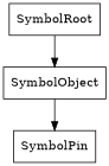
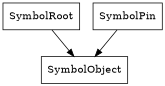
  digraph {
    node [shape=rectangle]
    SymbolRoot
    SymbolObject
    SymbolPin
    SymbolRoot -> SymbolObject
-   SymbolObject -> SymbolPin
+   SymbolPin -> SymbolObject
  }
